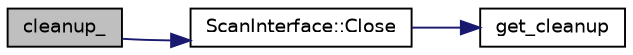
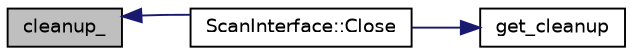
  digraph {
    rankdir=LR
    node [color=black fillcolor=white fontname=Helvetica fontsize=10 shape=record style=filled]
    edge [color=midnightblue fontname=Helvetica fontsize=10 labelfontname=Helvetica labelfontsize=10 style=solid]
    n1 [fillcolor=grey75 fontcolor=black height=0.2 label=cleanup_ width=0.4]
    n2 [height=0.2 label="ScanInterface::Close" width=0.4]
    n3 [height=0.2 label=get_cleanup width=0.4]
-   n1 -> n2
+   n2 -> n1
    n2 -> n3
  }
